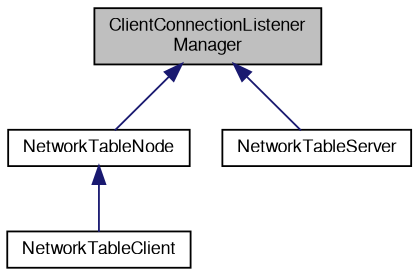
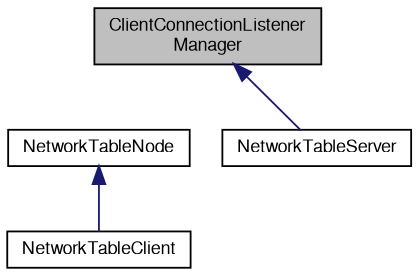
  digraph {
    node [color=black fontname=FreeSans fontsize=10 shape=record]
    edge [color=midnightblue dir=back fontname=FreeSans fontsize=10 labelfontname=FreeSans labelfontsize=10 style=solid]
    n1 [fillcolor=grey75 fontcolor=black height=0.2 label="ClientConnectionListener\lManager" style=filled width=0.4]
    n2 [height=0.2 label=NetworkTableNode width=0.4]
    n3 [height=0.2 label=NetworkTableServer width=0.4]
    n4 [height=0.2 label=NetworkTableClient width=0.4]
-   n1 -> n2
    n1 -> n3
    n2 -> n4
  }
